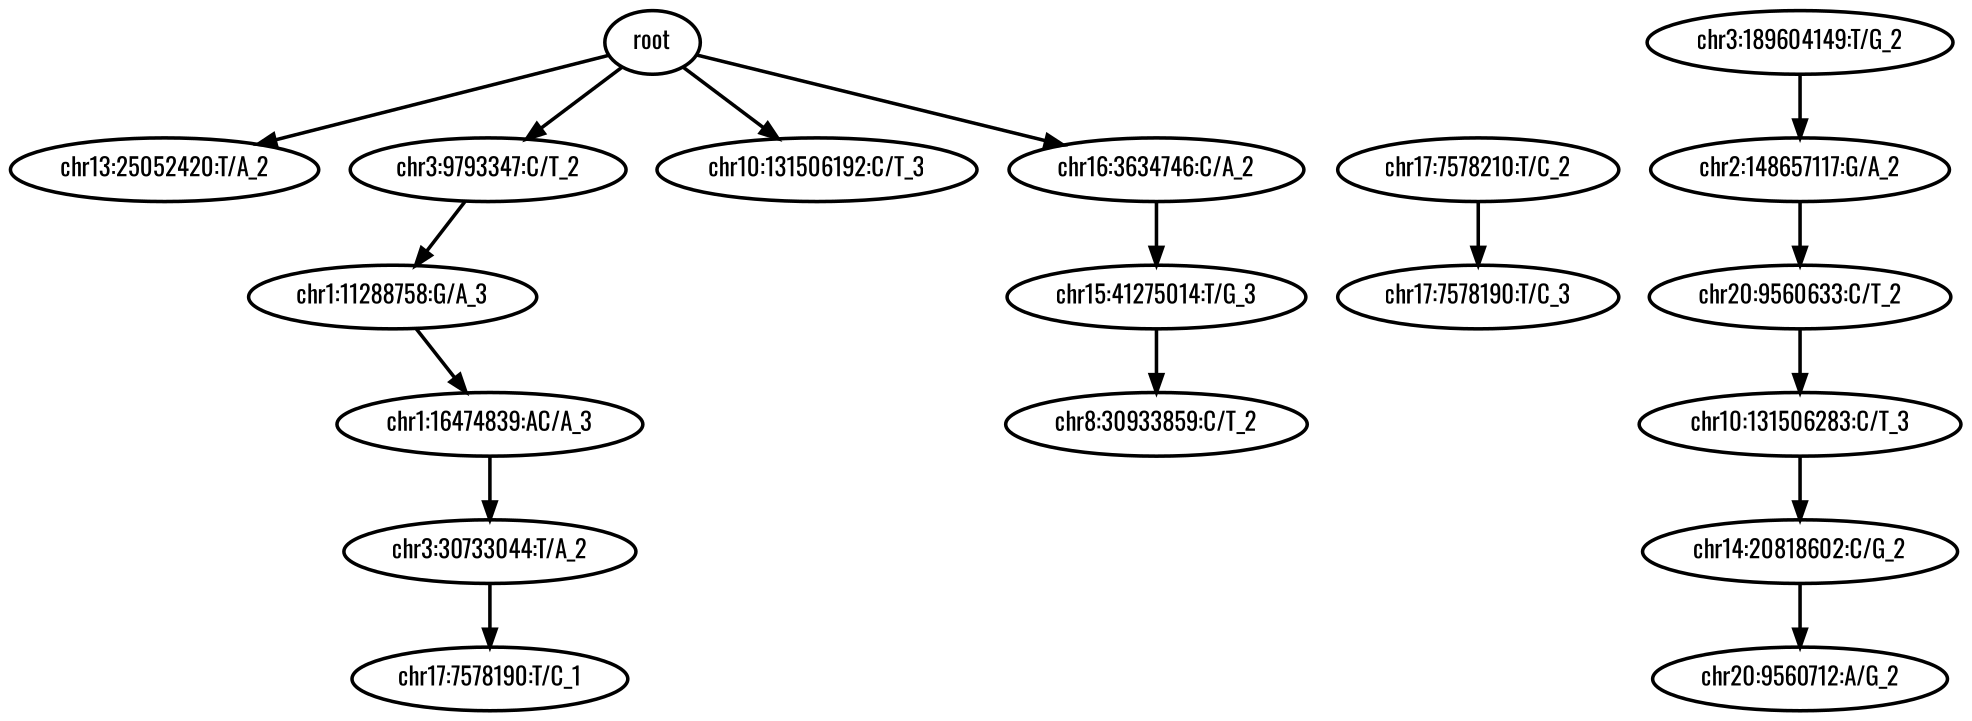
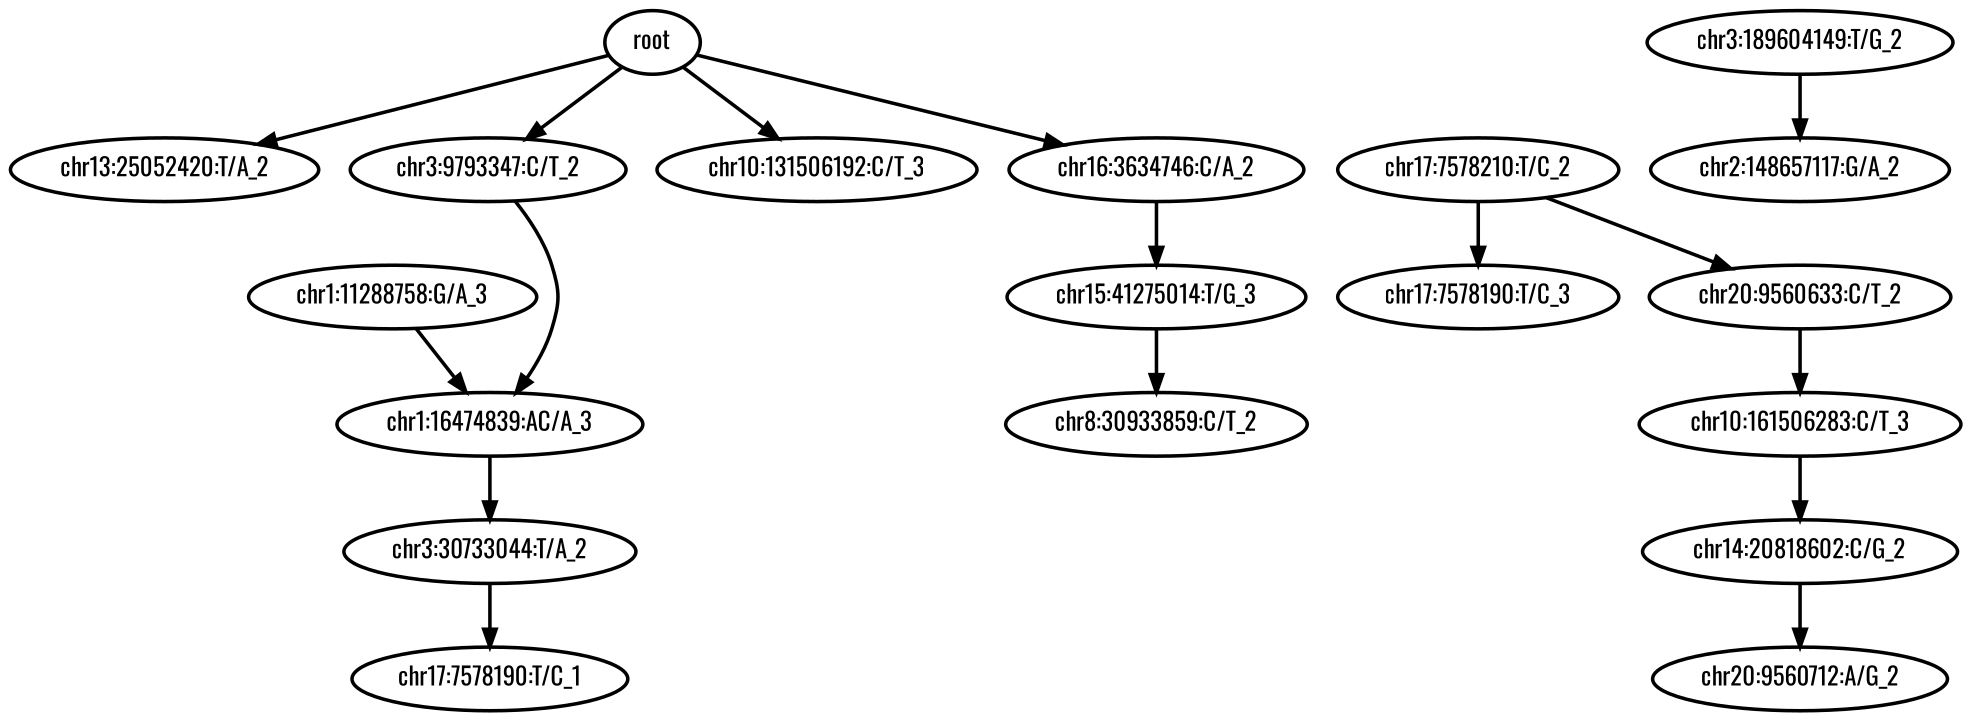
  digraph {
    fontname=Oswald
    rankdir=TB
    node [fontname=Oswald style=bold]
    edge [fontname=Oswald style=bold]
    n1 [label=root]
    n2 [label="chr13:25052420:T/A_2"]
    n3 [label="chr3:9793347:C/T_2"]
    n4 [label="chr10:131506192:C/T_3"]
    n5 [label="chr16:3634746:C/A_2"]
    n6 [label="chr1:11288758:G/A_3"]
    n7 [label="chr1:16474839:AC/A_3"]
    n8 [label="chr3:30733044:T/A_2"]
    n9 [label="chr17:7578190:T/C_1"]
    n10 [label="chr17:7578210:T/C_2"]
    n11 [label="chr17:7578190:T/C_3"]
    n12 [label="chr15:41275014:T/G_3"]
    n13 [label="chr8:30933859:C/T_2"]
    n14 [label="chr3:189604149:T/G_2"]
    n15 [label="chr2:148657117:G/A_2"]
    n16 [label="chr20:9560633:C/T_2"]
-   n17 [label="chr10:131506283:C/T_3"]
+   n17 [label="chr10:161506283:C/T_3"]
    n18 [label="chr14:20818602:C/G_2"]
    n19 [label="chr20:9560712:A/G_2"]
    n1 -> n2
    n1 -> n3
    n1 -> n4
    n1 -> n5
-   n3 -> n6
+   n3 -> n7
    n5 -> n12
    n6 -> n7
    n7 -> n8
    n8 -> n9
    n10 -> n11
    n12 -> n13
    n14 -> n15
-   n15 -> n16
+   n10 -> n16
    n16 -> n17
    n17 -> n18
    n18 -> n19
  }
